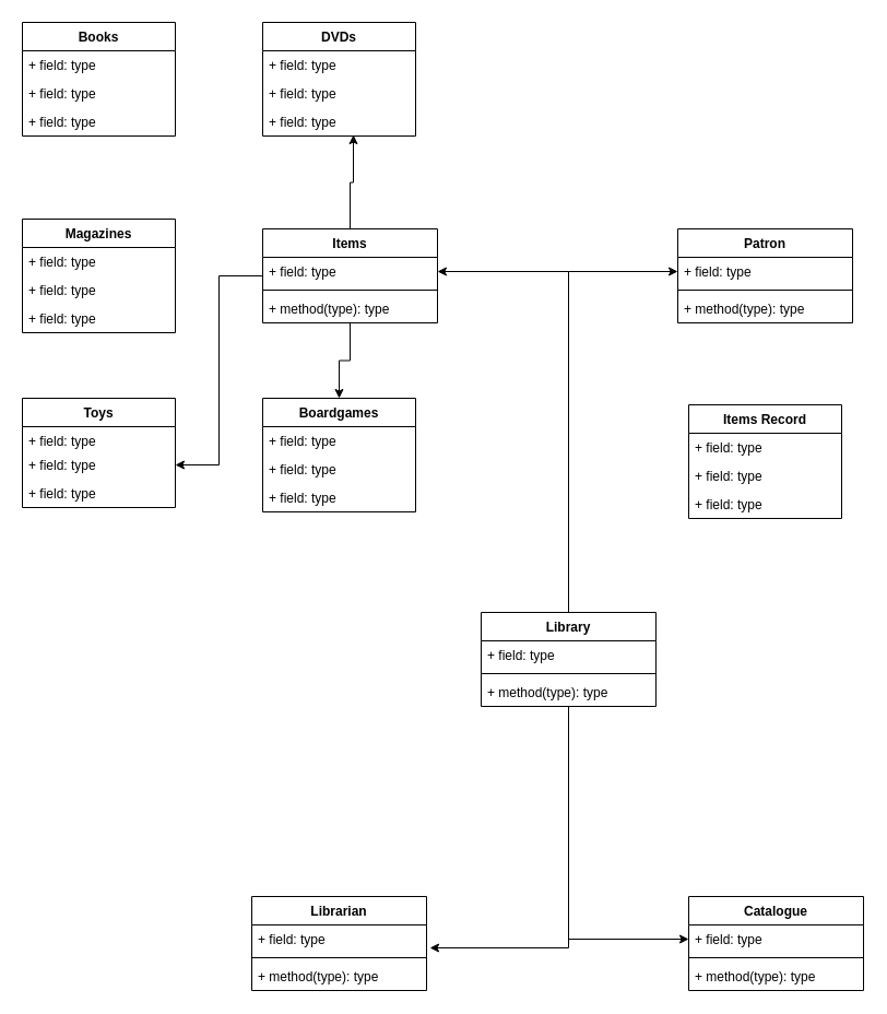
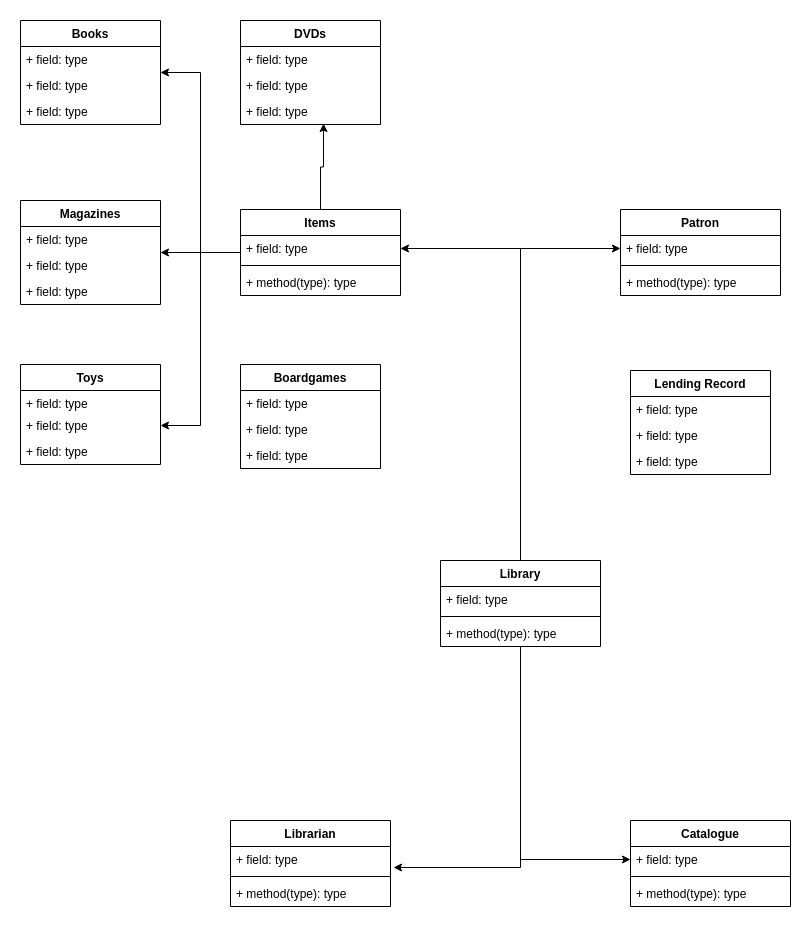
  <mxCell id="0" />
  <mxCell id="1" parent="0" />
  <mxCell id="2" style="edgeStyle=orthogonalEdgeStyle;rounded=0;orthogonalLoop=1;jettySize=auto;html=1;entryX=1;entryY=0.5;entryDx=0;entryDy=0;" edge="1" parent="1" source="6" target="24"><mxGeometry relative="1" as="geometry" /></mxCell>
  <mxCell id="3" style="edgeStyle=orthogonalEdgeStyle;rounded=0;orthogonalLoop=1;jettySize=auto;html=1;" edge="1" parent="1" source="6" target="11"><mxGeometry relative="1" as="geometry" /></mxCell>
  <mxCell id="4" style="edgeStyle=orthogonalEdgeStyle;rounded=0;orthogonalLoop=1;jettySize=auto;html=1;entryX=1.019;entryY=0.808;entryDx=0;entryDy=0;entryPerimeter=0;" edge="1" parent="1" source="6" target="48"><mxGeometry relative="1" as="geometry" /></mxCell>
  <mxCell id="5" style="edgeStyle=orthogonalEdgeStyle;rounded=0;orthogonalLoop=1;jettySize=auto;html=1;" edge="1" parent="1" source="6" target="52"><mxGeometry relative="1" as="geometry" /></mxCell>
  <mxCell id="6" value="Library" style="swimlane;fontStyle=1;align=center;verticalAlign=top;childLayout=stackLayout;horizontal=1;startSize=26;horizontalStack=0;resizeParent=1;resizeParentMax=0;resizeLast=0;collapsible=1;marginBottom=0;" vertex="1" parent="1"><mxGeometry x="440" y="560" width="160" height="86" as="geometry" /></mxCell>
  <mxCell id="7" value="+ field: type" style="text;strokeColor=none;fillColor=none;align=left;verticalAlign=top;spacingLeft=4;spacingRight=4;overflow=hidden;rotatable=0;points=[[0,0.5],[1,0.5]];portConstraint=eastwest;" vertex="1" parent="6"><mxGeometry y="26" width="160" height="26" as="geometry" /></mxCell>
  <mxCell id="8" value="" style="line;strokeWidth=1;fillColor=none;align=left;verticalAlign=middle;spacingTop=-1;spacingLeft=3;spacingRight=3;rotatable=0;labelPosition=right;points=[];portConstraint=eastwest;" vertex="1" parent="6"><mxGeometry y="52" width="160" height="8" as="geometry" /></mxCell>
  <mxCell id="9" value="+ method(type): type" style="text;strokeColor=none;fillColor=none;align=left;verticalAlign=top;spacingLeft=4;spacingRight=4;overflow=hidden;rotatable=0;points=[[0,0.5],[1,0.5]];portConstraint=eastwest;" vertex="1" parent="6"><mxGeometry y="60" width="160" height="26" as="geometry" /></mxCell>
  <mxCell id="10" value="Patron" style="swimlane;fontStyle=1;align=center;verticalAlign=top;childLayout=stackLayout;horizontal=1;startSize=26;horizontalStack=0;resizeParent=1;resizeParentMax=0;resizeLast=0;collapsible=1;marginBottom=0;" vertex="1" parent="1"><mxGeometry x="620" y="209" width="160" height="86" as="geometry" /></mxCell>
  <mxCell id="11" value="+ field: type" style="text;strokeColor=none;fillColor=none;align=left;verticalAlign=top;spacingLeft=4;spacingRight=4;overflow=hidden;rotatable=0;points=[[0,0.5],[1,0.5]];portConstraint=eastwest;" vertex="1" parent="10"><mxGeometry y="26" width="160" height="26" as="geometry" /></mxCell>
  <mxCell id="12" value="" style="line;strokeWidth=1;fillColor=none;align=left;verticalAlign=middle;spacingTop=-1;spacingLeft=3;spacingRight=3;rotatable=0;labelPosition=right;points=[];portConstraint=eastwest;" vertex="1" parent="10"><mxGeometry y="52" width="160" height="8" as="geometry" /></mxCell>
  <mxCell id="13" value="+ method(type): type" style="text;strokeColor=none;fillColor=none;align=left;verticalAlign=top;spacingLeft=4;spacingRight=4;overflow=hidden;rotatable=0;points=[[0,0.5],[1,0.5]];portConstraint=eastwest;" vertex="1" parent="10"><mxGeometry y="60" width="160" height="26" as="geometry" /></mxCell>
  <mxCell id="14" value="Books" style="swimlane;fontStyle=1;childLayout=stackLayout;horizontal=1;startSize=26;fillColor=none;horizontalStack=0;resizeParent=1;resizeParentMax=0;resizeLast=0;collapsible=1;marginBottom=0;" vertex="1" parent="1"><mxGeometry x="20" y="20" width="140" height="104" as="geometry" /></mxCell>
  <mxCell id="15" value="+ field: type" style="text;strokeColor=none;fillColor=none;align=left;verticalAlign=top;spacingLeft=4;spacingRight=4;overflow=hidden;rotatable=0;points=[[0,0.5],[1,0.5]];portConstraint=eastwest;" vertex="1" parent="14"><mxGeometry y="26" width="140" height="26" as="geometry" /></mxCell>
  <mxCell id="16" value="+ field: type" style="text;strokeColor=none;fillColor=none;align=left;verticalAlign=top;spacingLeft=4;spacingRight=4;overflow=hidden;rotatable=0;points=[[0,0.5],[1,0.5]];portConstraint=eastwest;" vertex="1" parent="14"><mxGeometry y="52" width="140" height="26" as="geometry" /></mxCell>
  <mxCell id="17" value="+ field: type" style="text;strokeColor=none;fillColor=none;align=left;verticalAlign=top;spacingLeft=4;spacingRight=4;overflow=hidden;rotatable=0;points=[[0,0.5],[1,0.5]];portConstraint=eastwest;" vertex="1" parent="14"><mxGeometry y="78" width="140" height="26" as="geometry" /></mxCell>
  <mxCell id="18" style="edgeStyle=orthogonalEdgeStyle;rounded=0;orthogonalLoop=1;jettySize=auto;html=1;entryX=0.593;entryY=0.962;entryDx=0;entryDy=0;entryPerimeter=0;" edge="1" parent="1" source="23" target="30"><mxGeometry relative="1" as="geometry" /></mxCell>
+ <mxCell id="19" style="edgeStyle=orthogonalEdgeStyle;rounded=0;orthogonalLoop=1;jettySize=auto;html=1;entryX=1;entryY=0.5;entryDx=0;entryDy=0;" edge="1" parent="1" source="23" target="14"><mxGeometry relative="1" as="geometry" /></mxCell>
+ <mxCell id="20" style="edgeStyle=orthogonalEdgeStyle;rounded=0;orthogonalLoop=1;jettySize=auto;html=1;" edge="1" parent="1" source="23" target="35"><mxGeometry relative="1" as="geometry" /></mxCell>
  <mxCell id="21" style="edgeStyle=orthogonalEdgeStyle;rounded=0;orthogonalLoop=1;jettySize=auto;html=1;entryX=1;entryY=0.5;entryDx=0;entryDy=0;" edge="1" parent="1" source="23" target="41"><mxGeometry relative="1" as="geometry"><mxPoint x="200" y="430" as="targetPoint" /><Array as="points"><mxPoint x="200" y="252" /><mxPoint x="200" y="425" /></Array></mxGeometry></mxCell>
- <mxCell id="22" style="edgeStyle=orthogonalEdgeStyle;rounded=0;orthogonalLoop=1;jettySize=auto;html=1;" edge="1" parent="1" source="23" target="31"><mxGeometry relative="1" as="geometry" /></mxCell>
  <mxCell id="23" value="Items" style="swimlane;fontStyle=1;align=center;verticalAlign=top;childLayout=stackLayout;horizontal=1;startSize=26;horizontalStack=0;resizeParent=1;resizeParentMax=0;resizeLast=0;collapsible=1;marginBottom=0;" vertex="1" parent="1"><mxGeometry x="240" y="209" width="160" height="86" as="geometry" /></mxCell>
  <mxCell id="24" value="+ field: type" style="text;strokeColor=none;fillColor=none;align=left;verticalAlign=top;spacingLeft=4;spacingRight=4;overflow=hidden;rotatable=0;points=[[0,0.5],[1,0.5]];portConstraint=eastwest;" vertex="1" parent="23"><mxGeometry y="26" width="160" height="26" as="geometry" /></mxCell>
  <mxCell id="25" value="" style="line;strokeWidth=1;fillColor=none;align=left;verticalAlign=middle;spacingTop=-1;spacingLeft=3;spacingRight=3;rotatable=0;labelPosition=right;points=[];portConstraint=eastwest;" vertex="1" parent="23"><mxGeometry y="52" width="160" height="8" as="geometry" /></mxCell>
  <mxCell id="26" value="+ method(type): type" style="text;strokeColor=none;fillColor=none;align=left;verticalAlign=top;spacingLeft=4;spacingRight=4;overflow=hidden;rotatable=0;points=[[0,0.5],[1,0.5]];portConstraint=eastwest;" vertex="1" parent="23"><mxGeometry y="60" width="160" height="26" as="geometry" /></mxCell>
  <mxCell id="27" value="DVDs" style="swimlane;fontStyle=1;childLayout=stackLayout;horizontal=1;startSize=26;fillColor=none;horizontalStack=0;resizeParent=1;resizeParentMax=0;resizeLast=0;collapsible=1;marginBottom=0;" vertex="1" parent="1"><mxGeometry x="240" y="20" width="140" height="104" as="geometry" /></mxCell>
  <mxCell id="28" value="+ field: type" style="text;strokeColor=none;fillColor=none;align=left;verticalAlign=top;spacingLeft=4;spacingRight=4;overflow=hidden;rotatable=0;points=[[0,0.5],[1,0.5]];portConstraint=eastwest;" vertex="1" parent="27"><mxGeometry y="26" width="140" height="26" as="geometry" /></mxCell>
  <mxCell id="29" value="+ field: type" style="text;strokeColor=none;fillColor=none;align=left;verticalAlign=top;spacingLeft=4;spacingRight=4;overflow=hidden;rotatable=0;points=[[0,0.5],[1,0.5]];portConstraint=eastwest;" vertex="1" parent="27"><mxGeometry y="52" width="140" height="26" as="geometry" /></mxCell>
  <mxCell id="30" value="+ field: type" style="text;strokeColor=none;fillColor=none;align=left;verticalAlign=top;spacingLeft=4;spacingRight=4;overflow=hidden;rotatable=0;points=[[0,0.5],[1,0.5]];portConstraint=eastwest;" vertex="1" parent="27"><mxGeometry y="78" width="140" height="26" as="geometry" /></mxCell>
  <mxCell id="31" value="Boardgames" style="swimlane;fontStyle=1;childLayout=stackLayout;horizontal=1;startSize=26;fillColor=none;horizontalStack=0;resizeParent=1;resizeParentMax=0;resizeLast=0;collapsible=1;marginBottom=0;" vertex="1" parent="1"><mxGeometry x="240" y="364" width="140" height="104" as="geometry" /></mxCell>
  <mxCell id="32" value="+ field: type" style="text;strokeColor=none;fillColor=none;align=left;verticalAlign=top;spacingLeft=4;spacingRight=4;overflow=hidden;rotatable=0;points=[[0,0.5],[1,0.5]];portConstraint=eastwest;" vertex="1" parent="31"><mxGeometry y="26" width="140" height="26" as="geometry" /></mxCell>
  <mxCell id="33" value="+ field: type" style="text;strokeColor=none;fillColor=none;align=left;verticalAlign=top;spacingLeft=4;spacingRight=4;overflow=hidden;rotatable=0;points=[[0,0.5],[1,0.5]];portConstraint=eastwest;" vertex="1" parent="31"><mxGeometry y="52" width="140" height="26" as="geometry" /></mxCell>
  <mxCell id="34" value="+ field: type" style="text;strokeColor=none;fillColor=none;align=left;verticalAlign=top;spacingLeft=4;spacingRight=4;overflow=hidden;rotatable=0;points=[[0,0.5],[1,0.5]];portConstraint=eastwest;" vertex="1" parent="31"><mxGeometry y="78" width="140" height="26" as="geometry" /></mxCell>
  <mxCell id="35" value="Magazines" style="swimlane;fontStyle=1;childLayout=stackLayout;horizontal=1;startSize=26;fillColor=none;horizontalStack=0;resizeParent=1;resizeParentMax=0;resizeLast=0;collapsible=1;marginBottom=0;" vertex="1" parent="1"><mxGeometry x="20" y="200" width="140" height="104" as="geometry" /></mxCell>
  <mxCell id="36" value="+ field: type" style="text;strokeColor=none;fillColor=none;align=left;verticalAlign=top;spacingLeft=4;spacingRight=4;overflow=hidden;rotatable=0;points=[[0,0.5],[1,0.5]];portConstraint=eastwest;" vertex="1" parent="35"><mxGeometry y="26" width="140" height="26" as="geometry" /></mxCell>
  <mxCell id="37" value="+ field: type" style="text;strokeColor=none;fillColor=none;align=left;verticalAlign=top;spacingLeft=4;spacingRight=4;overflow=hidden;rotatable=0;points=[[0,0.5],[1,0.5]];portConstraint=eastwest;" vertex="1" parent="35"><mxGeometry y="52" width="140" height="26" as="geometry" /></mxCell>
  <mxCell id="38" value="+ field: type" style="text;strokeColor=none;fillColor=none;align=left;verticalAlign=top;spacingLeft=4;spacingRight=4;overflow=hidden;rotatable=0;points=[[0,0.5],[1,0.5]];portConstraint=eastwest;" vertex="1" parent="35"><mxGeometry y="78" width="140" height="26" as="geometry" /></mxCell>
  <mxCell id="39" value="Toys" style="swimlane;fontStyle=1;childLayout=stackLayout;horizontal=1;startSize=26;fillColor=none;horizontalStack=0;resizeParent=1;resizeParentMax=0;resizeLast=0;collapsible=1;marginBottom=0;" vertex="1" parent="1"><mxGeometry x="20" y="364" width="140" height="100" as="geometry" /></mxCell>
  <mxCell id="40" value="+ field: type" style="text;strokeColor=none;fillColor=none;align=left;verticalAlign=top;spacingLeft=4;spacingRight=4;overflow=hidden;rotatable=0;points=[[0,0.5],[1,0.5]];portConstraint=eastwest;" vertex="1" parent="39"><mxGeometry y="26" width="140" height="22" as="geometry" /></mxCell>
  <mxCell id="41" value="+ field: type" style="text;strokeColor=none;fillColor=none;align=left;verticalAlign=top;spacingLeft=4;spacingRight=4;overflow=hidden;rotatable=0;points=[[0,0.5],[1,0.5]];portConstraint=eastwest;" vertex="1" parent="39"><mxGeometry y="48" width="140" height="26" as="geometry" /></mxCell>
  <mxCell id="42" value="+ field: type" style="text;strokeColor=none;fillColor=none;align=left;verticalAlign=top;spacingLeft=4;spacingRight=4;overflow=hidden;rotatable=0;points=[[0,0.5],[1,0.5]];portConstraint=eastwest;" vertex="1" parent="39"><mxGeometry y="74" width="140" height="26" as="geometry" /></mxCell>
- <mxCell id="43" value="Items Record" style="swimlane;fontStyle=1;childLayout=stackLayout;horizontal=1;startSize=26;fillColor=none;horizontalStack=0;resizeParent=1;resizeParentMax=0;resizeLast=0;collapsible=1;marginBottom=0;" vertex="1" parent="1"><mxGeometry x="630" y="370" width="140" height="104" as="geometry" /></mxCell>
+ <mxCell id="43" value="Lending Record" style="swimlane;fontStyle=1;childLayout=stackLayout;horizontal=1;startSize=26;fillColor=none;horizontalStack=0;resizeParent=1;resizeParentMax=0;resizeLast=0;collapsible=1;marginBottom=0;" vertex="1" parent="1"><mxGeometry x="630" y="370" width="140" height="104" as="geometry" /></mxCell>
  <mxCell id="44" value="+ field: type" style="text;strokeColor=none;fillColor=none;align=left;verticalAlign=top;spacingLeft=4;spacingRight=4;overflow=hidden;rotatable=0;points=[[0,0.5],[1,0.5]];portConstraint=eastwest;" vertex="1" parent="43"><mxGeometry y="26" width="140" height="26" as="geometry" /></mxCell>
  <mxCell id="45" value="+ field: type" style="text;strokeColor=none;fillColor=none;align=left;verticalAlign=top;spacingLeft=4;spacingRight=4;overflow=hidden;rotatable=0;points=[[0,0.5],[1,0.5]];portConstraint=eastwest;" vertex="1" parent="43"><mxGeometry y="52" width="140" height="26" as="geometry" /></mxCell>
  <mxCell id="46" value="+ field: type" style="text;strokeColor=none;fillColor=none;align=left;verticalAlign=top;spacingLeft=4;spacingRight=4;overflow=hidden;rotatable=0;points=[[0,0.5],[1,0.5]];portConstraint=eastwest;" vertex="1" parent="43"><mxGeometry y="78" width="140" height="26" as="geometry" /></mxCell>
  <mxCell id="47" value="Librarian" style="swimlane;fontStyle=1;align=center;verticalAlign=top;childLayout=stackLayout;horizontal=1;startSize=26;horizontalStack=0;resizeParent=1;resizeParentMax=0;resizeLast=0;collapsible=1;marginBottom=0;" vertex="1" parent="1"><mxGeometry x="230" y="820" width="160" height="86" as="geometry" /></mxCell>
  <mxCell id="48" value="+ field: type" style="text;strokeColor=none;fillColor=none;align=left;verticalAlign=top;spacingLeft=4;spacingRight=4;overflow=hidden;rotatable=0;points=[[0,0.5],[1,0.5]];portConstraint=eastwest;" vertex="1" parent="47"><mxGeometry y="26" width="160" height="26" as="geometry" /></mxCell>
  <mxCell id="49" value="" style="line;strokeWidth=1;fillColor=none;align=left;verticalAlign=middle;spacingTop=-1;spacingLeft=3;spacingRight=3;rotatable=0;labelPosition=right;points=[];portConstraint=eastwest;" vertex="1" parent="47"><mxGeometry y="52" width="160" height="8" as="geometry" /></mxCell>
  <mxCell id="50" value="+ method(type): type" style="text;strokeColor=none;fillColor=none;align=left;verticalAlign=top;spacingLeft=4;spacingRight=4;overflow=hidden;rotatable=0;points=[[0,0.5],[1,0.5]];portConstraint=eastwest;" vertex="1" parent="47"><mxGeometry y="60" width="160" height="26" as="geometry" /></mxCell>
  <mxCell id="51" value="Catalogue" style="swimlane;fontStyle=1;align=center;verticalAlign=top;childLayout=stackLayout;horizontal=1;startSize=26;horizontalStack=0;resizeParent=1;resizeParentMax=0;resizeLast=0;collapsible=1;marginBottom=0;" vertex="1" parent="1"><mxGeometry x="630" y="820" width="160" height="86" as="geometry" /></mxCell>
  <mxCell id="52" value="+ field: type" style="text;strokeColor=none;fillColor=none;align=left;verticalAlign=top;spacingLeft=4;spacingRight=4;overflow=hidden;rotatable=0;points=[[0,0.5],[1,0.5]];portConstraint=eastwest;" vertex="1" parent="51"><mxGeometry y="26" width="160" height="26" as="geometry" /></mxCell>
  <mxCell id="53" value="" style="line;strokeWidth=1;fillColor=none;align=left;verticalAlign=middle;spacingTop=-1;spacingLeft=3;spacingRight=3;rotatable=0;labelPosition=right;points=[];portConstraint=eastwest;" vertex="1" parent="51"><mxGeometry y="52" width="160" height="8" as="geometry" /></mxCell>
  <mxCell id="54" value="+ method(type): type" style="text;strokeColor=none;fillColor=none;align=left;verticalAlign=top;spacingLeft=4;spacingRight=4;overflow=hidden;rotatable=0;points=[[0,0.5],[1,0.5]];portConstraint=eastwest;" vertex="1" parent="51"><mxGeometry y="60" width="160" height="26" as="geometry" /></mxCell>
